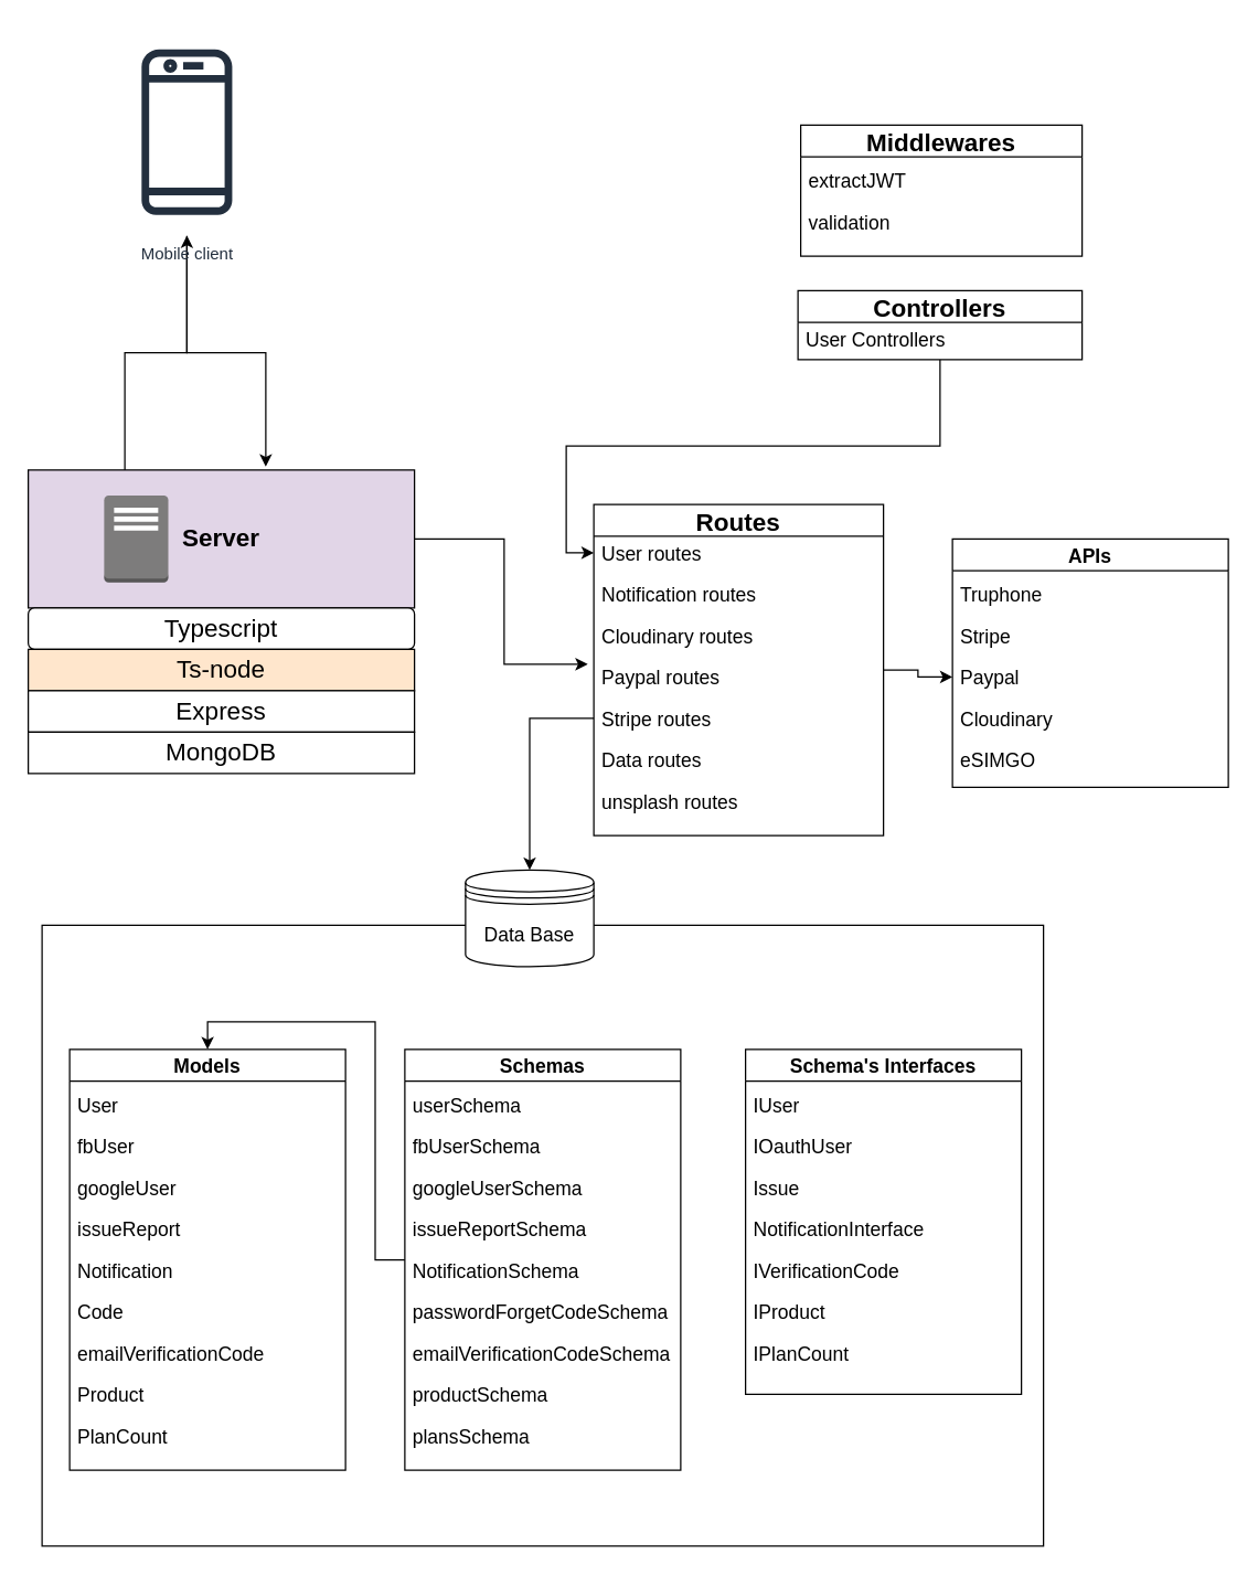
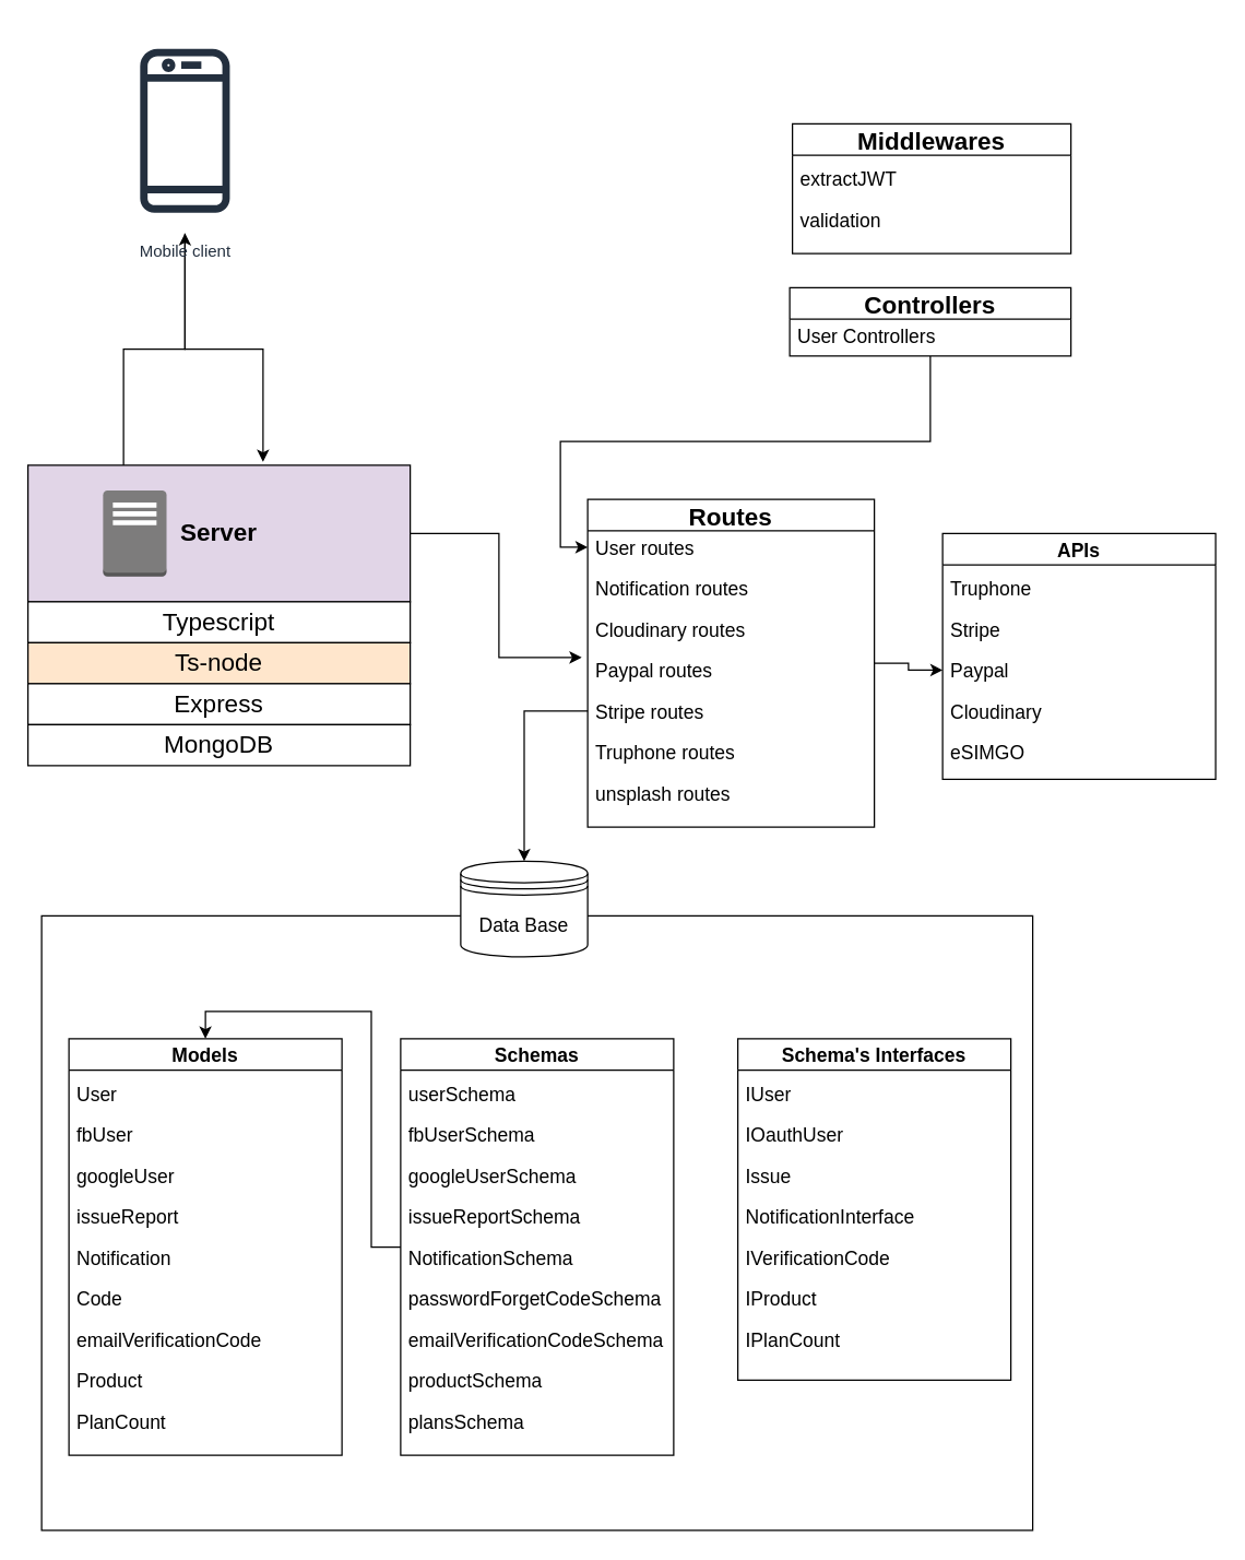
  <mxCell id="0" />
  <mxCell id="1" parent="0" />
  <mxCell id="2" value="" style="rounded=0;whiteSpace=wrap;html=1;fontSize=14;" vertex="1" parent="1"><mxGeometry x="30" y="670" width="726" height="450" as="geometry" /></mxCell>
  <mxCell id="3" style="edgeStyle=orthogonalEdgeStyle;rounded=0;orthogonalLoop=1;jettySize=auto;html=1;exitX=0.5;exitY=0;exitDx=0;exitDy=0;entryX=-0.022;entryY=0.193;entryDx=0;entryDy=0;entryPerimeter=0;fontSize=18;" edge="1" parent="1" source="5" target="42"><mxGeometry relative="1" as="geometry" /></mxCell>
  <mxCell id="4" style="edgeStyle=orthogonalEdgeStyle;rounded=0;orthogonalLoop=1;jettySize=auto;html=1;exitX=0;exitY=0.75;exitDx=0;exitDy=0;fontSize=18;" edge="1" parent="1" source="5" target="53"><mxGeometry relative="1" as="geometry" /></mxCell>
  <mxCell id="5" value="&lt;span style=&quot;font-size: 18px&quot;&gt;&lt;b&gt;Server&lt;/b&gt;&lt;/span&gt;" style="rounded=0;whiteSpace=wrap;html=1;direction=south;fillColor=#e1d5e7;" vertex="1" parent="1"><mxGeometry x="20" y="340" width="280" height="100" as="geometry" /></mxCell>
  <mxCell id="6" style="edgeStyle=orthogonalEdgeStyle;rounded=0;orthogonalLoop=1;jettySize=auto;html=1;entryX=0.5;entryY=0;entryDx=0;entryDy=0;fontSize=18;" edge="1" parent="1" source="7" target="25"><mxGeometry relative="1" as="geometry" /></mxCell>
  <mxCell id="7" value="Schemas" style="swimlane;fontSize=14;" vertex="1" parent="1"><mxGeometry x="293" y="760" width="200" height="305" as="geometry" /></mxCell>
  <mxCell id="8" value="emailVerificationCodeSchema" style="text;strokeColor=none;fillColor=none;align=left;verticalAlign=middle;spacingLeft=4;spacingRight=4;overflow=hidden;points=[[0,0.5],[1,0.5]];portConstraint=eastwest;rotatable=0;fontSize=14;" vertex="1" parent="7"><mxGeometry y="205" width="200" height="30" as="geometry" /></mxCell>
  <mxCell id="9" value="fbUserSchema" style="text;strokeColor=none;fillColor=none;align=left;verticalAlign=middle;spacingLeft=4;spacingRight=4;overflow=hidden;points=[[0,0.5],[1,0.5]];portConstraint=eastwest;rotatable=0;fontSize=14;" vertex="1" parent="7"><mxGeometry y="55" width="200" height="30" as="geometry" /></mxCell>
  <mxCell id="10" value="googleUserSchema" style="text;strokeColor=none;fillColor=none;align=left;verticalAlign=middle;spacingLeft=4;spacingRight=4;overflow=hidden;points=[[0,0.5],[1,0.5]];portConstraint=eastwest;rotatable=0;fontSize=14;" vertex="1" parent="7"><mxGeometry y="85" width="200" height="30" as="geometry" /></mxCell>
  <mxCell id="11" value="issueReportSchema" style="text;strokeColor=none;fillColor=none;align=left;verticalAlign=middle;spacingLeft=4;spacingRight=4;overflow=hidden;points=[[0,0.5],[1,0.5]];portConstraint=eastwest;rotatable=0;fontSize=14;" vertex="1" parent="7"><mxGeometry y="115" width="200" height="30" as="geometry" /></mxCell>
  <mxCell id="12" value="NotificationSchema" style="text;strokeColor=none;fillColor=none;align=left;verticalAlign=middle;spacingLeft=4;spacingRight=4;overflow=hidden;points=[[0,0.5],[1,0.5]];portConstraint=eastwest;rotatable=0;fontSize=14;" vertex="1" parent="7"><mxGeometry y="145" width="200" height="30" as="geometry" /></mxCell>
  <mxCell id="13" value="passwordForgetCodeSchema" style="text;strokeColor=none;fillColor=none;align=left;verticalAlign=middle;spacingLeft=4;spacingRight=4;overflow=hidden;points=[[0,0.5],[1,0.5]];portConstraint=eastwest;rotatable=0;fontSize=14;" vertex="1" parent="7"><mxGeometry y="175" width="200" height="30" as="geometry" /></mxCell>
  <mxCell id="14" value="productSchema" style="text;strokeColor=none;fillColor=none;align=left;verticalAlign=middle;spacingLeft=4;spacingRight=4;overflow=hidden;points=[[0,0.5],[1,0.5]];portConstraint=eastwest;rotatable=0;fontSize=14;" vertex="1" parent="7"><mxGeometry y="235" width="200" height="30" as="geometry" /></mxCell>
  <mxCell id="15" value="userSchema" style="text;strokeColor=none;fillColor=none;align=left;verticalAlign=middle;spacingLeft=4;spacingRight=4;overflow=hidden;points=[[0,0.5],[1,0.5]];portConstraint=eastwest;rotatable=0;fontSize=14;" vertex="1" parent="7"><mxGeometry y="25" width="200" height="30" as="geometry" /></mxCell>
  <mxCell id="16" value="plansSchema" style="text;strokeColor=none;fillColor=none;align=left;verticalAlign=middle;spacingLeft=4;spacingRight=4;overflow=hidden;points=[[0,0.5],[1,0.5]];portConstraint=eastwest;rotatable=0;fontSize=14;" vertex="1" parent="7"><mxGeometry y="265" width="200" height="30" as="geometry" /></mxCell>
  <mxCell id="17" value="Schema's Interfaces" style="swimlane;fontSize=14;" vertex="1" parent="1"><mxGeometry x="540" y="760" width="200" height="250" as="geometry" /></mxCell>
  <mxCell id="18" value="IUser" style="text;strokeColor=none;fillColor=none;align=left;verticalAlign=middle;spacingLeft=4;spacingRight=4;overflow=hidden;points=[[0,0.5],[1,0.5]];portConstraint=eastwest;rotatable=0;fontSize=14;" vertex="1" parent="17"><mxGeometry y="25" width="200" height="30" as="geometry" /></mxCell>
  <mxCell id="19" value="NotificationInterface" style="text;strokeColor=none;fillColor=none;align=left;verticalAlign=middle;spacingLeft=4;spacingRight=4;overflow=hidden;points=[[0,0.5],[1,0.5]];portConstraint=eastwest;rotatable=0;fontSize=14;" vertex="1" parent="17"><mxGeometry y="115" width="200" height="30" as="geometry" /></mxCell>
  <mxCell id="20" value="IOauthUser" style="text;strokeColor=none;fillColor=none;align=left;verticalAlign=middle;spacingLeft=4;spacingRight=4;overflow=hidden;points=[[0,0.5],[1,0.5]];portConstraint=eastwest;rotatable=0;fontSize=14;" vertex="1" parent="17"><mxGeometry y="55" width="200" height="30" as="geometry" /></mxCell>
  <mxCell id="21" value="IPlanCount" style="text;strokeColor=none;fillColor=none;align=left;verticalAlign=middle;spacingLeft=4;spacingRight=4;overflow=hidden;points=[[0,0.5],[1,0.5]];portConstraint=eastwest;rotatable=0;fontSize=14;" vertex="1" parent="17"><mxGeometry y="205" width="200" height="30" as="geometry" /></mxCell>
  <mxCell id="22" value="IProduct" style="text;strokeColor=none;fillColor=none;align=left;verticalAlign=middle;spacingLeft=4;spacingRight=4;overflow=hidden;points=[[0,0.5],[1,0.5]];portConstraint=eastwest;rotatable=0;fontSize=14;" vertex="1" parent="17"><mxGeometry y="175" width="200" height="30" as="geometry" /></mxCell>
  <mxCell id="23" value="Issue" style="text;strokeColor=none;fillColor=none;align=left;verticalAlign=middle;spacingLeft=4;spacingRight=4;overflow=hidden;points=[[0,0.5],[1,0.5]];portConstraint=eastwest;rotatable=0;fontSize=14;" vertex="1" parent="17"><mxGeometry y="85" width="200" height="30" as="geometry" /></mxCell>
  <mxCell id="24" value="IVerificationCode" style="text;strokeColor=none;fillColor=none;align=left;verticalAlign=middle;spacingLeft=4;spacingRight=4;overflow=hidden;points=[[0,0.5],[1,0.5]];portConstraint=eastwest;rotatable=0;fontSize=14;" vertex="1" parent="17"><mxGeometry y="145" width="200" height="30" as="geometry" /></mxCell>
  <mxCell id="25" value="Models" style="swimlane;fontSize=14;" vertex="1" parent="1"><mxGeometry x="50" y="760" width="200" height="305" as="geometry" /></mxCell>
  <mxCell id="26" value="emailVerificationCode" style="text;strokeColor=none;fillColor=none;align=left;verticalAlign=middle;spacingLeft=4;spacingRight=4;overflow=hidden;points=[[0,0.5],[1,0.5]];portConstraint=eastwest;rotatable=0;fontSize=14;" vertex="1" parent="25"><mxGeometry y="205" width="200" height="30" as="geometry" /></mxCell>
  <mxCell id="27" value="fbUser" style="text;strokeColor=none;fillColor=none;align=left;verticalAlign=middle;spacingLeft=4;spacingRight=4;overflow=hidden;points=[[0,0.5],[1,0.5]];portConstraint=eastwest;rotatable=0;fontSize=14;" vertex="1" parent="25"><mxGeometry y="55" width="200" height="30" as="geometry" /></mxCell>
  <mxCell id="28" value="googleUser" style="text;strokeColor=none;fillColor=none;align=left;verticalAlign=middle;spacingLeft=4;spacingRight=4;overflow=hidden;points=[[0,0.5],[1,0.5]];portConstraint=eastwest;rotatable=0;fontSize=14;" vertex="1" parent="25"><mxGeometry y="85" width="200" height="30" as="geometry" /></mxCell>
  <mxCell id="29" value="issueReport" style="text;strokeColor=none;fillColor=none;align=left;verticalAlign=middle;spacingLeft=4;spacingRight=4;overflow=hidden;points=[[0,0.5],[1,0.5]];portConstraint=eastwest;rotatable=0;fontSize=14;" vertex="1" parent="25"><mxGeometry y="115" width="200" height="30" as="geometry" /></mxCell>
  <mxCell id="30" value="Notification" style="text;strokeColor=none;fillColor=none;align=left;verticalAlign=middle;spacingLeft=4;spacingRight=4;overflow=hidden;points=[[0,0.5],[1,0.5]];portConstraint=eastwest;rotatable=0;fontSize=14;" vertex="1" parent="25"><mxGeometry y="145" width="200" height="30" as="geometry" /></mxCell>
  <mxCell id="31" value="Code" style="text;strokeColor=none;fillColor=none;align=left;verticalAlign=middle;spacingLeft=4;spacingRight=4;overflow=hidden;points=[[0,0.5],[1,0.5]];portConstraint=eastwest;rotatable=0;fontSize=14;" vertex="1" parent="25"><mxGeometry y="175" width="200" height="30" as="geometry" /></mxCell>
  <mxCell id="32" value="Product" style="text;strokeColor=none;fillColor=none;align=left;verticalAlign=middle;spacingLeft=4;spacingRight=4;overflow=hidden;points=[[0,0.5],[1,0.5]];portConstraint=eastwest;rotatable=0;fontSize=14;" vertex="1" parent="25"><mxGeometry y="235" width="200" height="30" as="geometry" /></mxCell>
  <mxCell id="33" value="User" style="text;strokeColor=none;fillColor=none;align=left;verticalAlign=middle;spacingLeft=4;spacingRight=4;overflow=hidden;points=[[0,0.5],[1,0.5]];portConstraint=eastwest;rotatable=0;fontSize=14;" vertex="1" parent="25"><mxGeometry y="25" width="200" height="30" as="geometry" /></mxCell>
  <mxCell id="34" value="PlanCount" style="text;strokeColor=none;fillColor=none;align=left;verticalAlign=middle;spacingLeft=4;spacingRight=4;overflow=hidden;points=[[0,0.5],[1,0.5]];portConstraint=eastwest;rotatable=0;fontSize=14;" vertex="1" parent="25"><mxGeometry y="265" width="200" height="30" as="geometry" /></mxCell>
  <mxCell id="35" value="Data Base" style="shape=datastore;whiteSpace=wrap;html=1;fontSize=14;" vertex="1" parent="1"><mxGeometry x="337" y="630" width="93" height="70" as="geometry" /></mxCell>
  <mxCell id="36" value="" style="outlineConnect=0;dashed=0;verticalLabelPosition=bottom;verticalAlign=top;align=center;html=1;shape=mxgraph.aws3.traditional_server;fillColor=#7D7C7C;gradientColor=none;fontSize=18;" vertex="1" parent="1"><mxGeometry x="75" y="358.5" width="46.5" height="63" as="geometry" /></mxCell>
  <mxCell id="37" style="edgeStyle=orthogonalEdgeStyle;rounded=0;orthogonalLoop=1;jettySize=auto;html=1;fontSize=18;" edge="1" parent="1" source="38" target="61"><mxGeometry relative="1" as="geometry" /></mxCell>
  <mxCell id="38" value="Routes" style="swimlane;fontSize=18;" vertex="1" parent="1"><mxGeometry x="430" y="365" width="210" height="240" as="geometry" /></mxCell>
  <mxCell id="39" value="User routes" style="text;strokeColor=none;fillColor=none;align=left;verticalAlign=middle;spacingLeft=4;spacingRight=4;overflow=hidden;points=[[0,0.5],[1,0.5]];portConstraint=eastwest;rotatable=0;fontSize=14;" vertex="1" parent="38"><mxGeometry y="20" width="200" height="30" as="geometry" /></mxCell>
  <mxCell id="40" value="Notification routes" style="text;strokeColor=none;fillColor=none;align=left;verticalAlign=middle;spacingLeft=4;spacingRight=4;overflow=hidden;points=[[0,0.5],[1,0.5]];portConstraint=eastwest;rotatable=0;fontSize=14;" vertex="1" parent="38"><mxGeometry y="50" width="200" height="30" as="geometry" /></mxCell>
  <mxCell id="41" value="Cloudinary routes" style="text;strokeColor=none;fillColor=none;align=left;verticalAlign=middle;spacingLeft=4;spacingRight=4;overflow=hidden;points=[[0,0.5],[1,0.5]];portConstraint=eastwest;rotatable=0;fontSize=14;" vertex="1" parent="38"><mxGeometry y="80" width="200" height="30" as="geometry" /></mxCell>
  <mxCell id="42" value="Paypal routes" style="text;strokeColor=none;fillColor=none;align=left;verticalAlign=middle;spacingLeft=4;spacingRight=4;overflow=hidden;points=[[0,0.5],[1,0.5]];portConstraint=eastwest;rotatable=0;fontSize=14;" vertex="1" parent="38"><mxGeometry y="110" width="200" height="30" as="geometry" /></mxCell>
  <mxCell id="43" value="Stripe routes" style="text;strokeColor=none;fillColor=none;align=left;verticalAlign=middle;spacingLeft=4;spacingRight=4;overflow=hidden;points=[[0,0.5],[1,0.5]];portConstraint=eastwest;rotatable=0;fontSize=14;" vertex="1" parent="38"><mxGeometry y="140" width="200" height="30" as="geometry" /></mxCell>
- <mxCell id="44" value="Data routes" style="text;strokeColor=none;fillColor=none;align=left;verticalAlign=middle;spacingLeft=4;spacingRight=4;overflow=hidden;points=[[0,0.5],[1,0.5]];portConstraint=eastwest;rotatable=0;fontSize=14;" vertex="1" parent="38"><mxGeometry y="170" width="200" height="30" as="geometry" /></mxCell>
+ <mxCell id="44" value="Truphone routes" style="text;strokeColor=none;fillColor=none;align=left;verticalAlign=middle;spacingLeft=4;spacingRight=4;overflow=hidden;points=[[0,0.5],[1,0.5]];portConstraint=eastwest;rotatable=0;fontSize=14;" vertex="1" parent="38"><mxGeometry y="170" width="200" height="30" as="geometry" /></mxCell>
  <mxCell id="45" value="unsplash routes" style="text;strokeColor=none;fillColor=none;align=left;verticalAlign=middle;spacingLeft=4;spacingRight=4;overflow=hidden;points=[[0,0.5],[1,0.5]];portConstraint=eastwest;rotatable=0;fontSize=14;" vertex="1" parent="38"><mxGeometry y="200" width="200" height="30" as="geometry" /></mxCell>
  <mxCell id="46" value="Middlewares" style="swimlane;fontSize=18;" vertex="1" parent="1"><mxGeometry x="580" y="90" width="204" height="95" as="geometry" /></mxCell>
  <mxCell id="47" value="extractJWT" style="text;strokeColor=none;fillColor=none;align=left;verticalAlign=middle;spacingLeft=4;spacingRight=4;overflow=hidden;points=[[0,0.5],[1,0.5]];portConstraint=eastwest;rotatable=0;fontSize=14;" vertex="1" parent="46"><mxGeometry y="25" width="200" height="30" as="geometry" /></mxCell>
  <mxCell id="48" value="validation" style="text;strokeColor=none;fillColor=none;align=left;verticalAlign=middle;spacingLeft=4;spacingRight=4;overflow=hidden;points=[[0,0.5],[1,0.5]];portConstraint=eastwest;rotatable=0;fontSize=14;" vertex="1" parent="46"><mxGeometry y="55" width="200" height="30" as="geometry" /></mxCell>
  <mxCell id="49" style="edgeStyle=orthogonalEdgeStyle;rounded=0;orthogonalLoop=1;jettySize=auto;html=1;entryX=0;entryY=0.5;entryDx=0;entryDy=0;fontSize=18;" edge="1" parent="1" source="50" target="39"><mxGeometry relative="1" as="geometry" /></mxCell>
  <mxCell id="50" value="Controllers" style="swimlane;fontSize=18;" vertex="1" parent="1"><mxGeometry x="578" y="210" width="206" height="50" as="geometry" /></mxCell>
  <mxCell id="51" value="User Controllers" style="text;strokeColor=none;fillColor=none;align=left;verticalAlign=middle;spacingLeft=4;spacingRight=4;overflow=hidden;points=[[0,0.5],[1,0.5]];portConstraint=eastwest;rotatable=0;fontSize=14;" vertex="1" parent="50"><mxGeometry y="20" width="200" height="30" as="geometry" /></mxCell>
  <mxCell id="52" style="edgeStyle=orthogonalEdgeStyle;rounded=0;orthogonalLoop=1;jettySize=auto;html=1;entryX=-0.024;entryY=0.385;entryDx=0;entryDy=0;entryPerimeter=0;fontSize=18;" edge="1" parent="1" source="53" target="5"><mxGeometry relative="1" as="geometry" /></mxCell>
  <mxCell id="53" value="Mobile client" style="sketch=0;outlineConnect=0;fontColor=#232F3E;gradientColor=none;strokeColor=#232F3E;fillColor=#ffffff;dashed=0;verticalLabelPosition=bottom;verticalAlign=top;align=center;html=1;fontSize=12;fontStyle=0;aspect=fixed;shape=mxgraph.aws4.resourceIcon;resIcon=mxgraph.aws4.mobile_client;" vertex="1" parent="1"><mxGeometry x="60" y="20" width="150" height="150" as="geometry" /></mxCell>
  <mxCell id="54" style="edgeStyle=orthogonalEdgeStyle;rounded=0;orthogonalLoop=1;jettySize=auto;html=1;fontSize=18;" edge="1" parent="1" source="43" target="35"><mxGeometry relative="1" as="geometry" /></mxCell>
- <mxCell id="55" value="Typescript" style="whiteSpace=wrap;html=1;fontSize=18;rounded=1;" vertex="1" parent="1"><mxGeometry x="20" y="440" width="280" height="30" as="geometry" /></mxCell>
+ <mxCell id="55" value="Typescript" style="rounded=0;whiteSpace=wrap;html=1;fontSize=18;" vertex="1" parent="1"><mxGeometry x="20" y="440" width="280" height="30" as="geometry" /></mxCell>
  <mxCell id="56" value="Ts-node" style="rounded=0;whiteSpace=wrap;html=1;fontSize=18;fillColor=#ffe6cc;" vertex="1" parent="1"><mxGeometry x="20" y="470" width="280" height="30" as="geometry" /></mxCell>
  <mxCell id="57" value="Express" style="rounded=0;whiteSpace=wrap;html=1;fontSize=18;" vertex="1" parent="1"><mxGeometry x="20" y="500" width="280" height="30" as="geometry" /></mxCell>
  <mxCell id="58" value="MongoDB" style="rounded=0;whiteSpace=wrap;html=1;fontSize=18;" vertex="1" parent="1"><mxGeometry x="20" y="530" width="280" height="30" as="geometry" /></mxCell>
  <mxCell id="59" value="APIs" style="swimlane;fontSize=14;" vertex="1" parent="1"><mxGeometry x="690" y="390" width="200" height="180" as="geometry" /></mxCell>
  <mxCell id="60" value="Stripe " style="text;strokeColor=none;fillColor=none;align=left;verticalAlign=middle;spacingLeft=4;spacingRight=4;overflow=hidden;points=[[0,0.5],[1,0.5]];portConstraint=eastwest;rotatable=0;fontSize=14;" vertex="1" parent="59"><mxGeometry y="55" width="200" height="30" as="geometry" /></mxCell>
  <mxCell id="61" value="Paypal" style="text;strokeColor=none;fillColor=none;align=left;verticalAlign=middle;spacingLeft=4;spacingRight=4;overflow=hidden;points=[[0,0.5],[1,0.5]];portConstraint=eastwest;rotatable=0;fontSize=14;" vertex="1" parent="59"><mxGeometry y="85" width="200" height="30" as="geometry" /></mxCell>
  <mxCell id="62" value="Truphone " style="text;strokeColor=none;fillColor=none;align=left;verticalAlign=middle;spacingLeft=4;spacingRight=4;overflow=hidden;points=[[0,0.5],[1,0.5]];portConstraint=eastwest;rotatable=0;fontSize=14;" vertex="1" parent="59"><mxGeometry y="25" width="200" height="30" as="geometry" /></mxCell>
  <mxCell id="63" value="Cloudinary " style="text;strokeColor=none;fillColor=none;align=left;verticalAlign=middle;spacingLeft=4;spacingRight=4;overflow=hidden;points=[[0,0.5],[1,0.5]];portConstraint=eastwest;rotatable=0;fontSize=14;" vertex="1" parent="59"><mxGeometry y="115" width="200" height="30" as="geometry" /></mxCell>
  <mxCell id="64" value="eSIMGO " style="text;strokeColor=none;fillColor=none;align=left;verticalAlign=middle;spacingLeft=4;spacingRight=4;overflow=hidden;points=[[0,0.5],[1,0.5]];portConstraint=eastwest;rotatable=0;fontSize=14;" vertex="1" parent="59"><mxGeometry y="145" width="200" height="30" as="geometry" /></mxCell>
